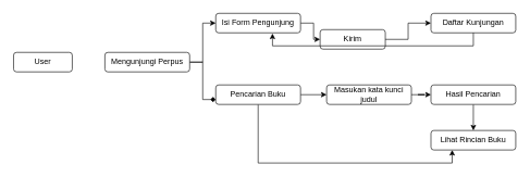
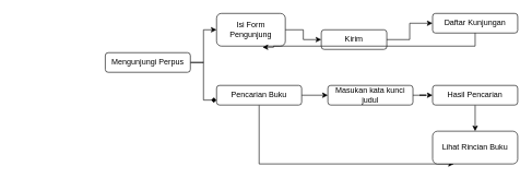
  <mxCell id="0" />
  <mxCell id="1" parent="0" />
- <mxCell id="2" value="User" style="rounded=1;whiteSpace=wrap;html=1;" vertex="1" parent="1"><mxGeometry x="20" y="80" width="90" height="30" as="geometry" /></mxCell>
  <mxCell id="3" style="edgeStyle=orthogonalEdgeStyle;rounded=0;orthogonalLoop=1;jettySize=auto;html=1;entryX=0;entryY=0.5;entryDx=0;entryDy=0;" edge="1" parent="1" source="5" target="7"><mxGeometry relative="1" as="geometry" /></mxCell>
  <mxCell id="4" style="edgeStyle=orthogonalEdgeStyle;rounded=0;orthogonalLoop=1;jettySize=auto;html=1;entryX=0;entryY=0.75;entryDx=0;entryDy=0;endArrow=diamond;" edge="1" parent="1" source="5" target="10"><mxGeometry relative="1" as="geometry" /></mxCell>
  <mxCell id="5" value="Mengunjungi Perpus" style="rounded=1;whiteSpace=wrap;html=1;" vertex="1" parent="1"><mxGeometry x="160" y="80" width="130" height="30" as="geometry" /></mxCell>
  <mxCell id="6" style="edgeStyle=orthogonalEdgeStyle;rounded=0;orthogonalLoop=1;jettySize=auto;html=1;" edge="1" parent="1" source="7" target="12"><mxGeometry relative="1" as="geometry" /></mxCell>
- <mxCell id="7" value="Isi Form Pengunjung" style="rounded=1;whiteSpace=wrap;html=1;" vertex="1" parent="1"><mxGeometry x="330" y="20" width="130" height="30" as="geometry" /></mxCell>
+ <mxCell id="7" value="Isi Form Pengunjung" style="rounded=1;whiteSpace=wrap;html=1;" vertex="1" parent="1"><mxGeometry x="330" y="20" width="105" height="50" as="geometry" /></mxCell>
  <mxCell id="8" style="edgeStyle=orthogonalEdgeStyle;rounded=0;orthogonalLoop=1;jettySize=auto;html=1;" edge="1" parent="1" source="10" target="15"><mxGeometry relative="1" as="geometry" /></mxCell>
  <mxCell id="9" style="edgeStyle=orthogonalEdgeStyle;rounded=0;orthogonalLoop=1;jettySize=auto;html=1;entryX=0.25;entryY=1;entryDx=0;entryDy=0;" edge="1" parent="1" source="10" target="18"><mxGeometry relative="1" as="geometry"><Array as="points"><mxPoint x="395" y="250" /><mxPoint x="693" y="250" /></Array></mxGeometry></mxCell>
  <mxCell id="10" value="Pencarian Buku" style="rounded=1;whiteSpace=wrap;html=1;" vertex="1" parent="1"><mxGeometry x="330" y="130" width="130" height="30" as="geometry" /></mxCell>
  <mxCell id="11" style="edgeStyle=orthogonalEdgeStyle;rounded=0;orthogonalLoop=1;jettySize=auto;html=1;entryX=0;entryY=0.5;entryDx=0;entryDy=0;" edge="1" parent="1" source="12" target="13"><mxGeometry relative="1" as="geometry" /></mxCell>
  <mxCell id="12" value="Kirim" style="rounded=1;whiteSpace=wrap;html=1;" vertex="1" parent="1"><mxGeometry x="490" y="45" width="100" height="30" as="geometry" /></mxCell>
  <mxCell id="13" value="Daftar Kunjungan" style="rounded=1;whiteSpace=wrap;html=1;" vertex="1" parent="1"><mxGeometry x="660" y="20" width="130" height="30" as="geometry" /></mxCell>
  <mxCell id="14" style="edgeStyle=orthogonalEdgeStyle;rounded=0;orthogonalLoop=1;jettySize=auto;html=1;" edge="1" parent="1" source="15" target="17"><mxGeometry relative="1" as="geometry" /></mxCell>
  <mxCell id="15" value="Masukan kata kunci judul" style="rounded=1;whiteSpace=wrap;html=1;movable=1;resizable=1;rotatable=1;deletable=1;editable=1;locked=0;connectable=1;" vertex="1" parent="1"><mxGeometry x="500" y="130" width="130" height="30" as="geometry" /></mxCell>
  <mxCell id="16" style="edgeStyle=orthogonalEdgeStyle;rounded=0;orthogonalLoop=1;jettySize=auto;html=1;entryX=0.5;entryY=0;entryDx=0;entryDy=0;" edge="1" parent="1" source="17" target="18"><mxGeometry relative="1" as="geometry" /></mxCell>
  <mxCell id="17" value="Hasil Pencarian" style="rounded=1;whiteSpace=wrap;html=1;movable=1;resizable=1;rotatable=1;deletable=1;editable=1;locked=0;connectable=1;" vertex="1" parent="1"><mxGeometry x="660" y="130" width="130" height="30" as="geometry" /></mxCell>
- <mxCell id="18" value="Lihat Rincian Buku" style="rounded=1;whiteSpace=wrap;html=1;movable=1;resizable=1;rotatable=1;deletable=1;editable=1;locked=0;connectable=1;" vertex="1" parent="1"><mxGeometry x="660" y="200" width="130" height="30" as="geometry" /></mxCell>
+ <mxCell id="18" value="Lihat Rincian Buku" style="rounded=1;whiteSpace=wrap;html=1;movable=1;resizable=1;rotatable=1;deletable=1;editable=1;locked=0;connectable=1;" vertex="1" parent="1"><mxGeometry x="660" y="200" width="130" height="50" as="geometry" /></mxCell>
  <mxCell id="19" style="edgeStyle=orthogonalEdgeStyle;rounded=0;orthogonalLoop=1;jettySize=auto;html=1;entryX=0.669;entryY=1.033;entryDx=0;entryDy=0;entryPerimeter=0;" edge="1" parent="1" source="13" target="7"><mxGeometry relative="1" as="geometry"><Array as="points"><mxPoint x="725" y="70" /><mxPoint x="417" y="70" /></Array></mxGeometry></mxCell>
